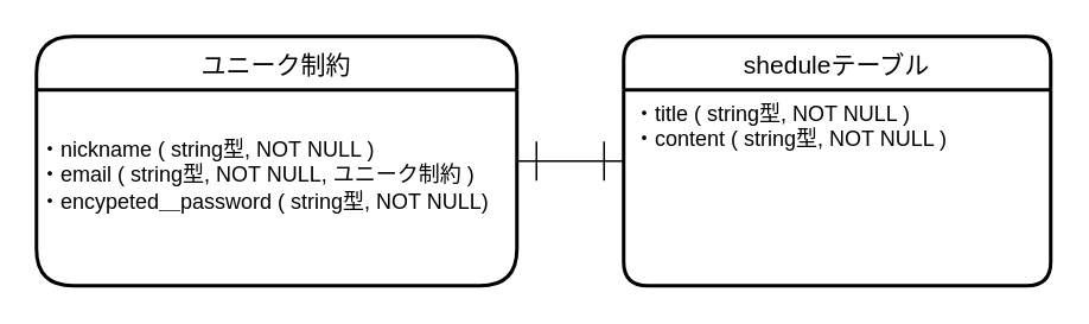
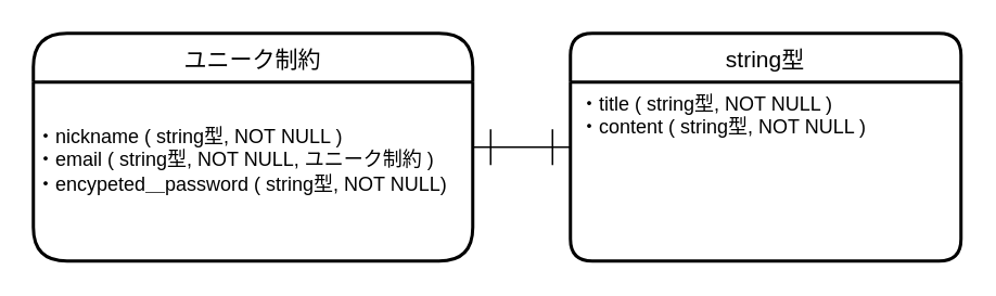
  <mxCell id="0" />
  <mxCell id="1" parent="0" />
  <mxCell id="2" style="edgeStyle=none;html=1;exitX=1;exitY=0.5;exitDx=0;exitDy=0;entryX=0;entryY=0.5;entryDx=0;entryDy=0;endArrow=ERone;endFill=0;endSize=20;startSize=20;startArrow=ERone;startFill=0;" parent="1" source="3" target="5" edge="1"><mxGeometry relative="1" as="geometry" /></mxCell>
  <mxCell id="3" value="ユニーク制約" style="swimlane;childLayout=stackLayout;horizontal=1;startSize=30;horizontalStack=0;rounded=1;fontSize=14;fontStyle=0;strokeWidth=2;resizeParent=0;resizeLast=1;shadow=0;dashed=0;align=center;arcSize=23;" parent="1" vertex="1"><mxGeometry x="20" y="20" width="270" height="140" as="geometry" /></mxCell>
  <mxCell id="4" value="&lt;div&gt;&lt;span&gt;・nickname ( string型, NOT&amp;nbsp;&lt;/span&gt;&lt;span&gt;NULL )&lt;/span&gt;&lt;/div&gt;&lt;div&gt;・email ( string型, NOT NULL, ユニーク制約 )&lt;/div&gt;&lt;div&gt;・encypeted＿password ( string型, NOT NULL)&lt;/div&gt;&lt;div&gt;&lt;br&gt;&lt;/div&gt;" style="text;html=1;align=left;verticalAlign=middle;resizable=0;points=[];autosize=1;strokeColor=none;fillColor=none;" parent="3" vertex="1"><mxGeometry y="30" width="270" height="110" as="geometry" /></mxCell>
- <mxCell id="5" value="sheduleテーブル" style="swimlane;childLayout=stackLayout;horizontal=1;startSize=30;horizontalStack=0;rounded=1;fontSize=14;fontStyle=0;strokeWidth=2;resizeParent=0;resizeLast=1;shadow=0;dashed=0;align=center;" parent="1" vertex="1"><mxGeometry x="350" y="20" width="240" height="140" as="geometry" /></mxCell>
+ <mxCell id="5" value="string型" style="swimlane;childLayout=stackLayout;horizontal=1;startSize=30;horizontalStack=0;rounded=1;fontSize=14;fontStyle=0;strokeWidth=2;resizeParent=0;resizeLast=1;shadow=0;dashed=0;align=center;" parent="1" vertex="1"><mxGeometry x="350" y="20" width="240" height="140" as="geometry" /></mxCell>
  <mxCell id="6" value="・title ( string型, NOT NULL )&#10;・content ( string型, NOT NULL )" style="align=left;strokeColor=none;fillColor=none;spacingLeft=4;fontSize=12;verticalAlign=top;resizable=0;rotatable=0;part=1;" parent="5" vertex="1"><mxGeometry y="30" width="240" height="110" as="geometry" /></mxCell>
